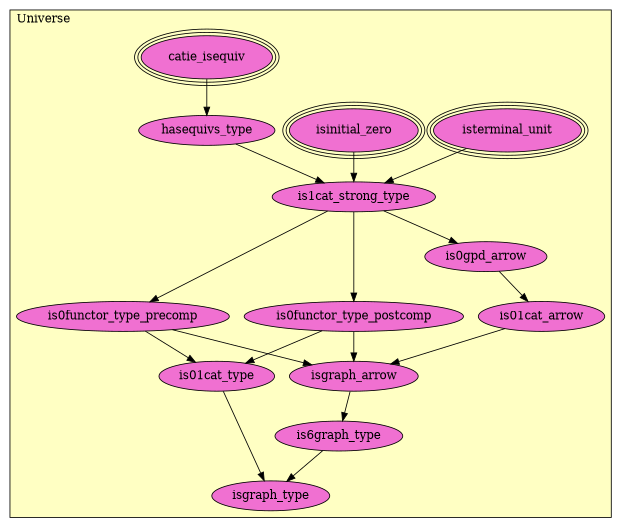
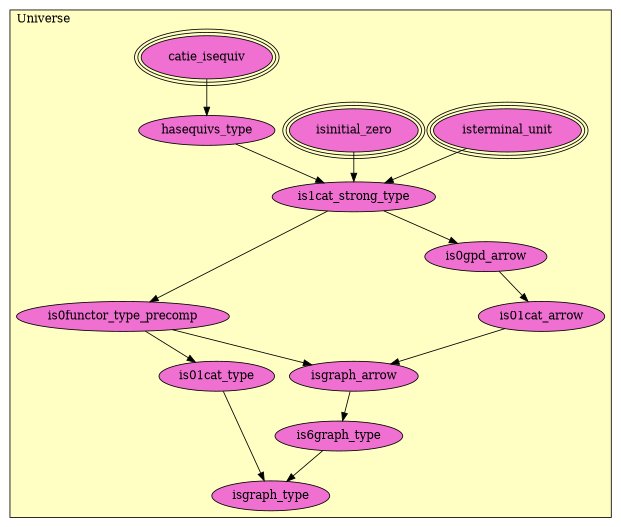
  digraph {
    node [fillcolor="#F070D1" style=filled]
    n1 [label=isterminal_unit peripheries=3]
    n2 [label=isinitial_zero peripheries=3]
    n3 [label=catie_isequiv peripheries=3]
    n4 [label=hasequivs_type]
    n5 [label=is1cat_strong_type]
    n6 [label=is0functor_type_precomp]
-   n7 [label=is0functor_type_postcomp]
    n8 [label=is0gpd_arrow]
    n9 [label=is01cat_arrow]
    n10 [label=isgraph_arrow]
    n11 [label=is6graph_type]
    n12 [label=is01cat_type]
    n13 [label=isgraph_type]
    subgraph cluster_1 {
      fillcolor="#FFFFC3"
      label=Universe
      labeljust=l
      style=filled
      n1
      n2
      n3
      n4
      n5
      n6
-     n7
      n8
      n9
      n10
      n11
      n12
      n13
    }
    n1 -> n5
    n2 -> n5
    n3 -> n4
    n4 -> n5
    n5 -> n6
-   n5 -> n7
    n5 -> n8
    n6 -> n10
    n6 -> n12
-   n7 -> n10
-   n7 -> n12
    n8 -> n9
    n9 -> n10
    n10 -> n11
    n11 -> n13
    n12 -> n13
  }
